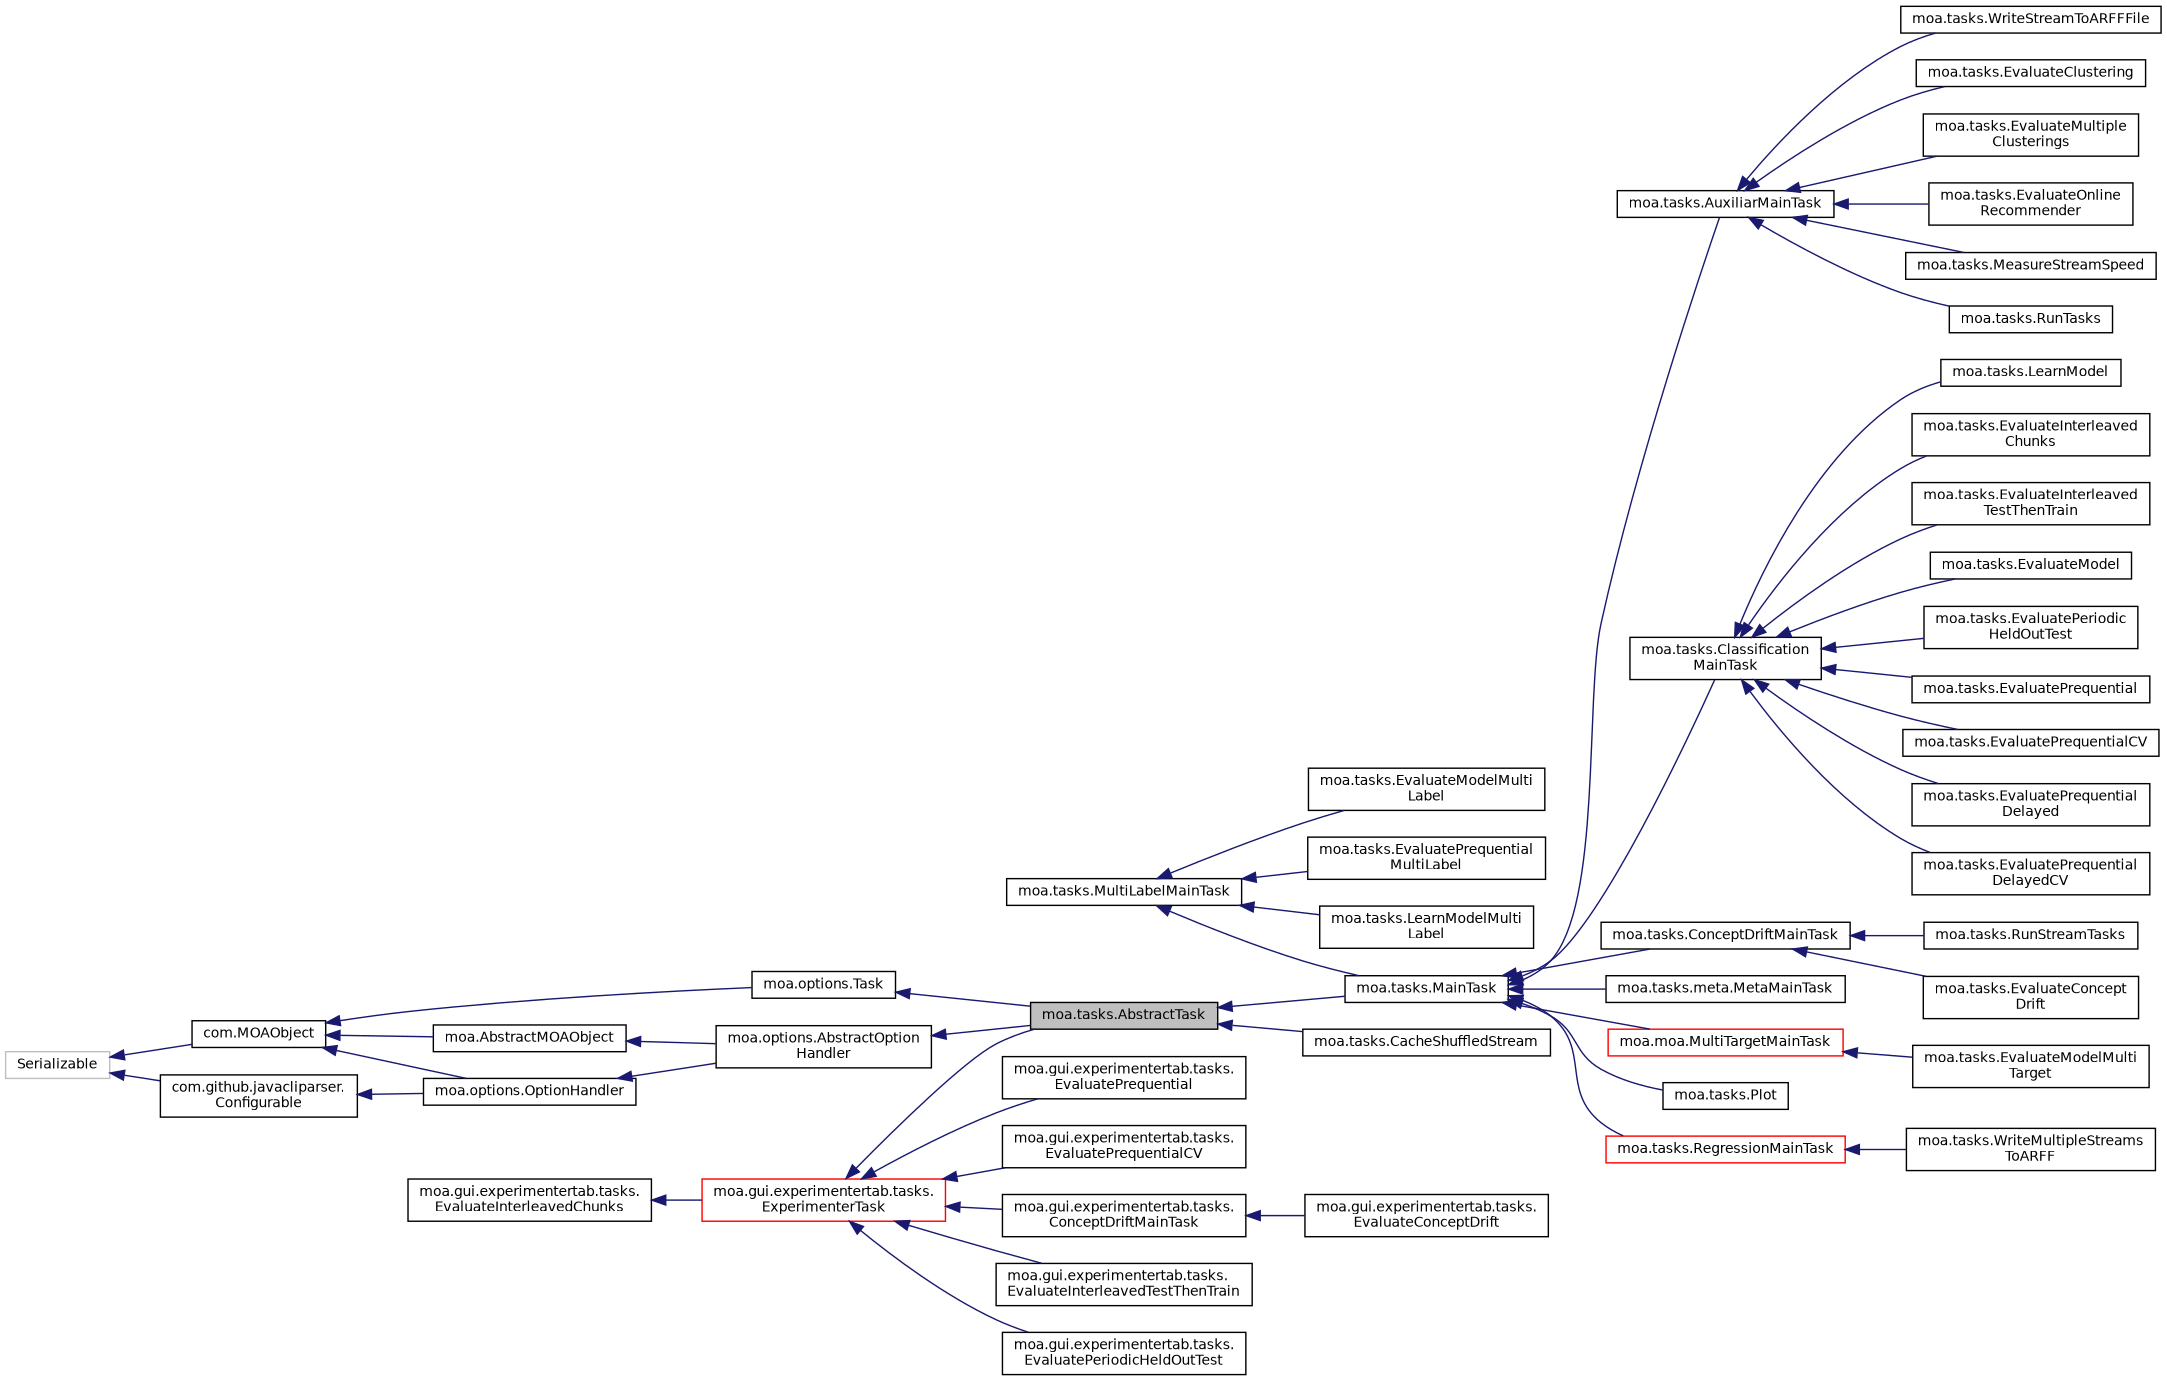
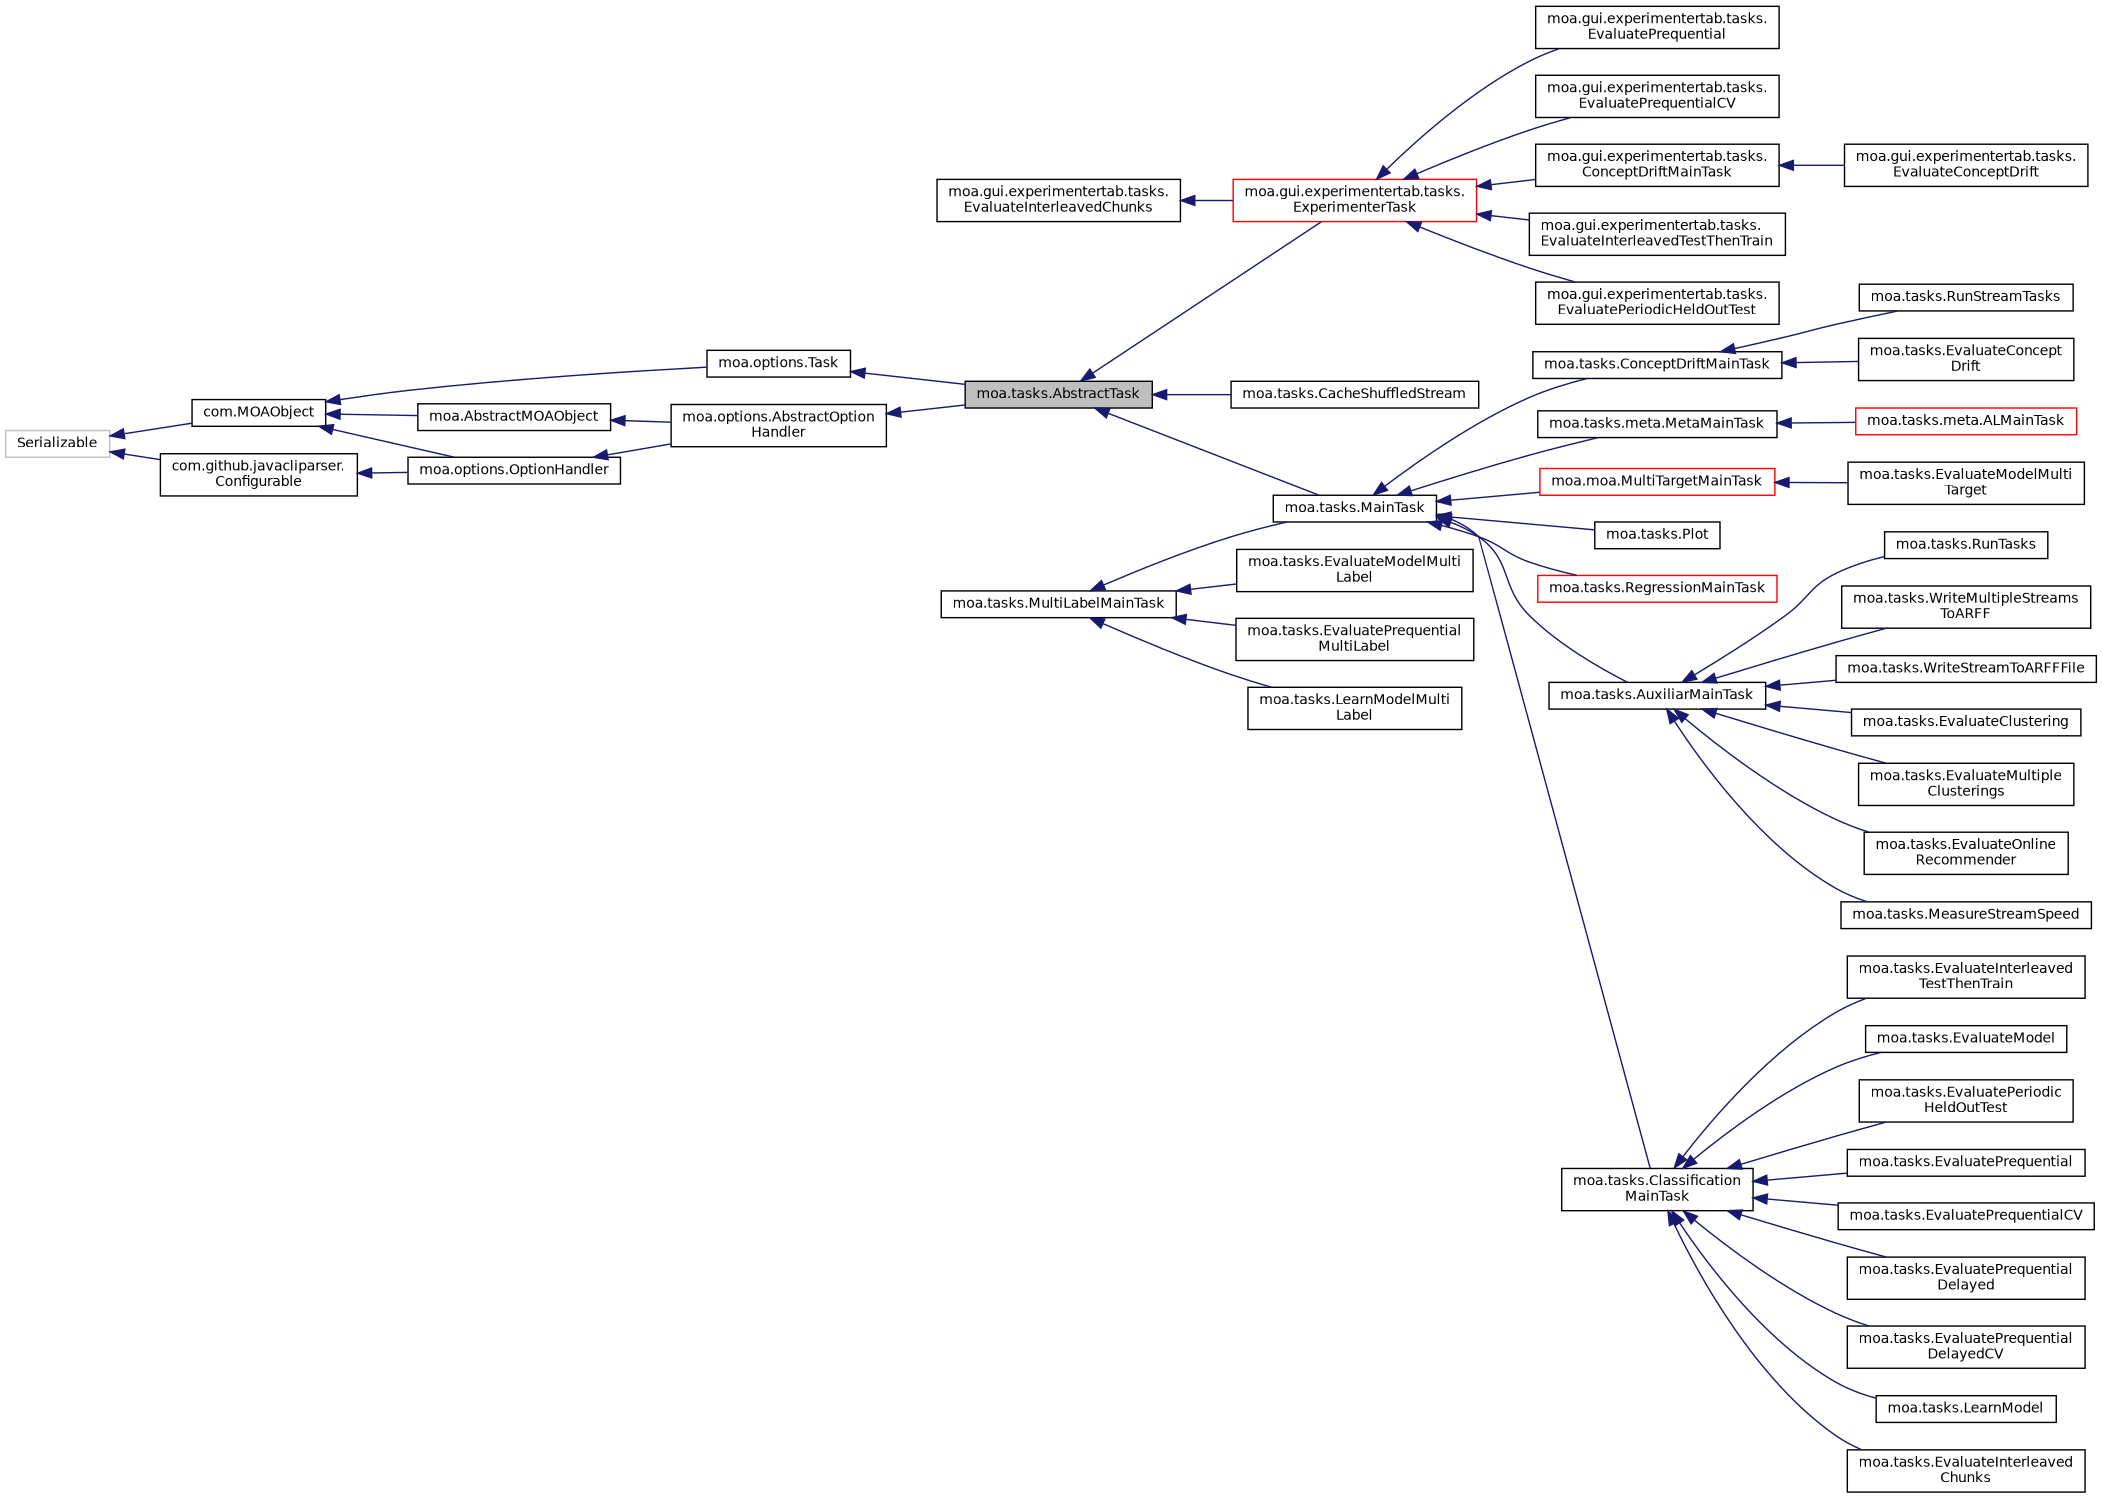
  digraph {
    rankdir=LR
    node [color=black fillcolor=white fontname=Helvetica fontsize=10 shape=record style=filled]
    edge [color=midnightblue dir=back fontname=Helvetica fontsize=10 labelfontname=Helvetica labelfontsize=10 style=solid]
    n1 [fillcolor=grey75 fontcolor=black height=0.2 label="moa.tasks.AbstractTask" width=0.4]
    n2 [color=red height=0.2 label="moa.gui.experimentertab.tasks.\lExperimenterTask" width=0.4]
    n3 [height=0.2 label="moa.tasks.CacheShuffledStream" width=0.4]
    n4 [height=0.2 label="moa.tasks.MainTask" width=0.4]
    n5 [height=0.2 label="moa.gui.experimentertab.tasks.\lConceptDriftMainTask" width=0.4]
    n6 [height=0.2 label="moa.gui.experimentertab.tasks.\lEvaluateInterleavedTestThenTrain" width=0.4]
    n7 [height=0.2 label="moa.gui.experimentertab.tasks.\lEvaluatePeriodicHeldOutTest" width=0.4]
    n8 [height=0.2 label="moa.gui.experimentertab.tasks.\lEvaluatePrequential" width=0.4]
    n9 [height=0.2 label="moa.gui.experimentertab.tasks.\lEvaluatePrequentialCV" width=0.4]
    n10 [height=0.2 label="moa.tasks.AuxiliarMainTask" width=0.4]
    n11 [height=0.2 label="moa.tasks.Classification\lMainTask" width=0.4]
    n12 [height=0.2 label="moa.tasks.ConceptDriftMainTask" width=0.4]
    n13 [height=0.2 label="moa.tasks.meta.MetaMainTask" width=0.4]
    n14 [color=red height=0.2 label="moa.moa.MultiTargetMainTask" width=0.4]
    n15 [height=0.2 label="moa.tasks.Plot" width=0.4]
    n16 [color=red height=0.2 label="moa.tasks.RegressionMainTask" width=0.4]
    n17 [height=0.2 label="moa.options.AbstractOption\lHandler" width=0.4]
    n18 [height=0.2 label="moa.AbstractMOAObject" width=0.4]
    n19 [height=0.2 label="com.MOAObject" width=0.4]
    n20 [height=0.2 label="moa.options.OptionHandler" width=0.4]
    n21 [height=0.2 label="moa.options.Task" width=0.4]
    n22 [color=grey75 height=0.2 label=Serializable width=0.4]
    n23 [height=0.2 label="com.github.javacliparser.\lConfigurable" width=0.4]
    n24 [height=0.2 label="moa.gui.experimentertab.tasks.\lEvaluateConceptDrift" width=0.4]
    n25 [height=0.2 label="moa.gui.experimentertab.tasks.\lEvaluateInterleavedChunks" width=0.4]
    n26 [height=0.2 label="moa.tasks.EvaluateClustering" width=0.4]
    n27 [height=0.2 label="moa.tasks.EvaluateMultiple\lClusterings" width=0.4]
    n28 [height=0.2 label="moa.tasks.EvaluateOnline\lRecommender" width=0.4]
    n29 [height=0.2 label="moa.tasks.MeasureStreamSpeed" width=0.4]
    n30 [height=0.2 label="moa.tasks.RunTasks" width=0.4]
    n31 [height=0.2 label="moa.tasks.WriteMultipleStreams\lToARFF" width=0.4]
    n32 [height=0.2 label="moa.tasks.WriteStreamToARFFFile" width=0.4]
    n33 [height=0.2 label="moa.tasks.EvaluateInterleaved\lChunks" width=0.4]
    n34 [height=0.2 label="moa.tasks.EvaluateInterleaved\lTestThenTrain" width=0.4]
    n35 [height=0.2 label="moa.tasks.EvaluateModel" width=0.4]
    n36 [height=0.2 label="moa.tasks.EvaluatePeriodic\lHeldOutTest" width=0.4]
    n37 [height=0.2 label="moa.tasks.EvaluatePrequential" width=0.4]
    n38 [height=0.2 label="moa.tasks.EvaluatePrequentialCV" width=0.4]
    n39 [height=0.2 label="moa.tasks.EvaluatePrequential\lDelayed" width=0.4]
    n40 [height=0.2 label="moa.tasks.EvaluatePrequential\lDelayedCV" width=0.4]
    n41 [height=0.2 label="moa.tasks.LearnModel" width=0.4]
    n42 [height=0.2 label="moa.tasks.EvaluateConcept\lDrift" width=0.4]
    n43 [height=0.2 label="moa.tasks.RunStreamTasks" width=0.4]
+   n44 [color=red height=0.2 label="moa.tasks.meta.ALMainTask" width=0.4]
    n45 [height=0.2 label="moa.tasks.MultiLabelMainTask" width=0.4]
    n46 [height=0.2 label="moa.tasks.EvaluateModelMulti\lLabel" width=0.4]
    n47 [height=0.2 label="moa.tasks.EvaluatePrequential\lMultiLabel" width=0.4]
    n48 [height=0.2 label="moa.tasks.LearnModelMulti\lLabel" width=0.4]
    n49 [height=0.2 label="moa.tasks.EvaluateModelMulti\lTarget" width=0.4]
-   n2 -> n1
+   n1 -> n2
    n1 -> n3
    n1 -> n4
    n2 -> n5
    n2 -> n6
    n2 -> n7
    n2 -> n8
    n2 -> n9
    n4 -> n10
    n4 -> n11
    n4 -> n12
    n4 -> n13
    n4 -> n14
    n4 -> n15
    n4 -> n16
    n5 -> n24
    n10 -> n26
    n10 -> n27
    n10 -> n28
    n10 -> n29
    n10 -> n30
-   n16 -> n31
+   n10 -> n31
    n10 -> n32
    n11 -> n33
    n11 -> n34
    n11 -> n35
    n11 -> n36
    n11 -> n37
    n11 -> n38
    n11 -> n39
    n11 -> n40
    n11 -> n41
    n12 -> n42
    n12 -> n43
+   n13 -> n44
    n14 -> n49
    n17 -> n1
    n18 -> n17
    n19 -> n18
    n19 -> n20
    n19 -> n21
    n20 -> n17
    n21 -> n1
    n22 -> n19
    n22 -> n23
    n23 -> n20
    n25 -> n2
    n45 -> n4
    n45 -> n46
    n45 -> n47
    n45 -> n48
  }
